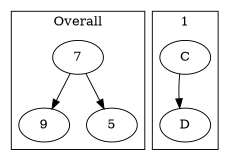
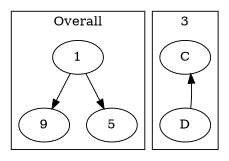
  digraph {
    splines=line
-   1 [label=7]
+   1
    n2 [label=9]
    n3 [label=5]
    C
    D
    subgraph cluster_1 {
      label=Overall
      1
      n2
      n3
    }
    subgraph cluster_2 {
-     label=1
+     label=3
      C
      D
    }
    1 -> n2
    1 -> n3
-   C -> D
+   D -> C
  }
